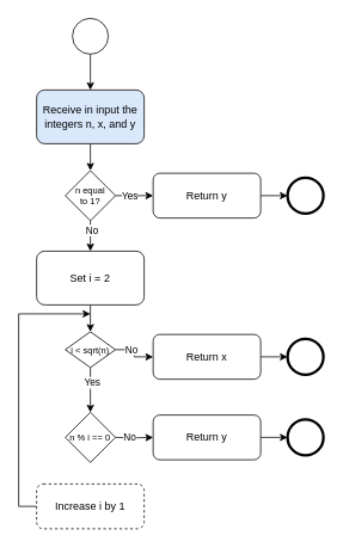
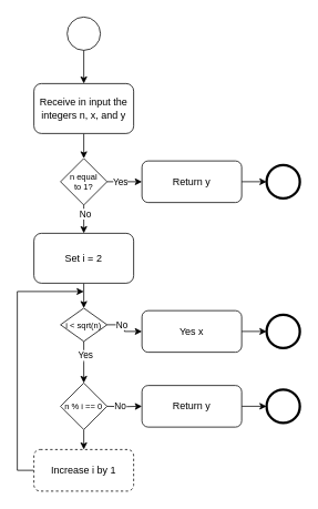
  <mxCell id="0" />
  <mxCell id="1" parent="0" />
  <mxCell id="2" value="" style="ellipse;whiteSpace=wrap;html=1;aspect=fixed;" parent="1" vertex="1"><mxGeometry x="80" y="20" width="40" height="40" as="geometry" /></mxCell>
  <mxCell id="3" value="" style="ellipse;whiteSpace=wrap;html=1;aspect=fixed;strokeWidth=3;" parent="1" vertex="1"><mxGeometry x="320" y="378" width="40" height="40" as="geometry" /></mxCell>
  <mxCell id="4" value="" style="endArrow=classic;html=1;rounded=0;exitX=0.5;exitY=1;exitDx=0;exitDy=0;entryX=0.5;entryY=0;entryDx=0;entryDy=0;" parent="1" source="2" target="7" edge="1"><mxGeometry width="50" height="50" relative="1" as="geometry"><mxPoint x="190" y="270" as="sourcePoint" /><mxPoint x="192" y="58" as="targetPoint" /></mxGeometry></mxCell>
  <mxCell id="5" style="edgeStyle=orthogonalEdgeStyle;rounded=0;orthogonalLoop=1;jettySize=auto;html=1;exitX=0.5;exitY=1;exitDx=0;exitDy=0;entryX=0.5;entryY=0;entryDx=0;entryDy=0;" edge="1" parent="1" target="12"><mxGeometry relative="1" as="geometry"><mxPoint x="100" y="340" as="sourcePoint" /></mxGeometry></mxCell>
  <mxCell id="6" style="edgeStyle=orthogonalEdgeStyle;rounded=0;orthogonalLoop=1;jettySize=auto;html=1;exitX=0.5;exitY=1;exitDx=0;exitDy=0;" edge="1" parent="1" source="7"><mxGeometry relative="1" as="geometry"><mxPoint x="100" y="190" as="targetPoint" /></mxGeometry></mxCell>
- <mxCell id="7" value="Receive in input the integers n, x, and y" style="rounded=1;whiteSpace=wrap;html=1;fillColor=#dae8fc;" vertex="1" parent="1"><mxGeometry x="40" y="100" width="120" height="60" as="geometry" /></mxCell>
+ <mxCell id="7" value="Receive in input the integers n, x, and y" style="rounded=1;whiteSpace=wrap;html=1;" vertex="1" parent="1"><mxGeometry x="40" y="100" width="120" height="60" as="geometry" /></mxCell>
  <mxCell id="8" style="edgeStyle=orthogonalEdgeStyle;rounded=0;orthogonalLoop=1;jettySize=auto;html=1;exitX=1;exitY=0.5;exitDx=0;exitDy=0;entryX=0;entryY=0.5;entryDx=0;entryDy=0;" edge="1" parent="1" source="12" target="14"><mxGeometry relative="1" as="geometry" /></mxCell>
  <mxCell id="9" value="No" style="edgeLabel;html=1;align=center;verticalAlign=middle;resizable=0;points=[];" vertex="1" connectable="0" parent="8"><mxGeometry x="-0.497" y="1" relative="1" as="geometry"><mxPoint x="4" as="offset" /></mxGeometry></mxCell>
  <mxCell id="10" style="edgeStyle=orthogonalEdgeStyle;rounded=0;orthogonalLoop=1;jettySize=auto;html=1;exitX=0.5;exitY=1;exitDx=0;exitDy=0;" edge="1" parent="1" source="12"><mxGeometry relative="1" as="geometry"><mxPoint x="100" y="460" as="targetPoint" /></mxGeometry></mxCell>
  <mxCell id="11" value="Yes" style="edgeLabel;html=1;align=center;verticalAlign=middle;resizable=0;points=[];" vertex="1" connectable="0" parent="10"><mxGeometry x="-0.384" y="1" relative="1" as="geometry"><mxPoint as="offset" /></mxGeometry></mxCell>
  <mxCell id="12" value="i &amp;lt; sqrt(n)" style="rhombus;whiteSpace=wrap;html=1;fontSize=10;" vertex="1" parent="1"><mxGeometry x="72" y="370" width="56" height="40" as="geometry" /></mxCell>
  <mxCell id="13" style="edgeStyle=orthogonalEdgeStyle;rounded=0;orthogonalLoop=1;jettySize=auto;html=1;exitX=1;exitY=0.5;exitDx=0;exitDy=0;entryX=0;entryY=0.5;entryDx=0;entryDy=0;" edge="1" parent="1" source="14" target="3"><mxGeometry relative="1" as="geometry" /></mxCell>
- <mxCell id="14" value="Return x" style="rounded=1;whiteSpace=wrap;html=1;" vertex="1" parent="1"><mxGeometry x="170" y="373" width="120" height="50" as="geometry" /></mxCell>
+ <mxCell id="14" value="Yes x" style="rounded=1;whiteSpace=wrap;html=1;" vertex="1" parent="1"><mxGeometry x="170" y="373" width="120" height="50" as="geometry" /></mxCell>
  <mxCell id="15" style="edgeStyle=orthogonalEdgeStyle;rounded=0;orthogonalLoop=1;jettySize=auto;html=1;exitX=0;exitY=0.5;exitDx=0;exitDy=0;" edge="1" parent="1" source="16"><mxGeometry relative="1" as="geometry"><mxPoint x="100" y="350" as="targetPoint" /><Array as="points"><mxPoint x="20" y="565" /><mxPoint x="20" y="350" /></Array></mxGeometry></mxCell>
  <mxCell id="16" value="Increase i by 1" style="rounded=1;whiteSpace=wrap;html=1;dashed=1;" vertex="1" parent="1"><mxGeometry x="40" y="540" width="120" height="50" as="geometry" /></mxCell>
  <mxCell id="17" value="Set i = 2" style="rounded=1;whiteSpace=wrap;html=1;" vertex="1" parent="1"><mxGeometry x="40" y="280" width="120" height="60" as="geometry" /></mxCell>
  <mxCell id="18" value="" style="ellipse;whiteSpace=wrap;html=1;aspect=fixed;strokeWidth=3;" vertex="1" parent="1"><mxGeometry x="320" y="198" width="40" height="40" as="geometry" /></mxCell>
  <mxCell id="19" style="edgeStyle=orthogonalEdgeStyle;rounded=0;orthogonalLoop=1;jettySize=auto;html=1;exitX=1;exitY=0.5;exitDx=0;exitDy=0;entryX=0;entryY=0.5;entryDx=0;entryDy=0;" edge="1" parent="1" source="23" target="25"><mxGeometry relative="1" as="geometry" /></mxCell>
  <mxCell id="20" value="Yes" style="edgeLabel;html=1;align=center;verticalAlign=middle;resizable=0;points=[];" vertex="1" connectable="0" parent="19"><mxGeometry x="-0.497" y="1" relative="1" as="geometry"><mxPoint x="4" as="offset" /></mxGeometry></mxCell>
  <mxCell id="21" style="edgeStyle=orthogonalEdgeStyle;rounded=0;orthogonalLoop=1;jettySize=auto;html=1;exitX=0.5;exitY=1;exitDx=0;exitDy=0;entryX=0.5;entryY=0;entryDx=0;entryDy=0;" edge="1" parent="1" source="23"><mxGeometry relative="1" as="geometry"><mxPoint x="100" y="280" as="targetPoint" /></mxGeometry></mxCell>
  <mxCell id="22" value="No" style="edgeLabel;html=1;align=center;verticalAlign=middle;resizable=0;points=[];" vertex="1" connectable="0" parent="21"><mxGeometry x="-0.384" y="1" relative="1" as="geometry"><mxPoint as="offset" /></mxGeometry></mxCell>
  <mxCell id="23" value="n equal&lt;div&gt;to 1?&lt;/div&gt;" style="rhombus;whiteSpace=wrap;html=1;fontSize=10;" vertex="1" parent="1"><mxGeometry x="72" y="190" width="56" height="56" as="geometry" /></mxCell>
  <mxCell id="24" style="edgeStyle=orthogonalEdgeStyle;rounded=0;orthogonalLoop=1;jettySize=auto;html=1;exitX=1;exitY=0.5;exitDx=0;exitDy=0;entryX=0;entryY=0.5;entryDx=0;entryDy=0;" edge="1" parent="1" source="25" target="18"><mxGeometry relative="1" as="geometry" /></mxCell>
  <mxCell id="25" value="Return y" style="rounded=1;whiteSpace=wrap;html=1;" vertex="1" parent="1"><mxGeometry x="170" y="193" width="120" height="50" as="geometry" /></mxCell>
+ <mxCell id="26" style="edgeStyle=orthogonalEdgeStyle;rounded=0;orthogonalLoop=1;jettySize=auto;html=1;exitX=0.5;exitY=1;exitDx=0;exitDy=0;entryX=0.5;entryY=0;entryDx=0;entryDy=0;" edge="1" parent="1" source="27" target="16"><mxGeometry relative="1" as="geometry" /></mxCell>
  <mxCell id="27" value="n % i == 0" style="rhombus;whiteSpace=wrap;html=1;fontSize=10;" vertex="1" parent="1"><mxGeometry x="72" y="460" width="56" height="56" as="geometry" /></mxCell>
  <mxCell id="28" value="" style="ellipse;whiteSpace=wrap;html=1;aspect=fixed;strokeWidth=3;" vertex="1" parent="1"><mxGeometry x="320" y="468" width="40" height="40" as="geometry" /></mxCell>
  <mxCell id="29" style="edgeStyle=orthogonalEdgeStyle;rounded=0;orthogonalLoop=1;jettySize=auto;html=1;exitX=1;exitY=0.5;exitDx=0;exitDy=0;entryX=0;entryY=0.5;entryDx=0;entryDy=0;" edge="1" parent="1" target="32"><mxGeometry relative="1" as="geometry"><mxPoint x="128" y="488" as="sourcePoint" /></mxGeometry></mxCell>
  <mxCell id="30" value="No" style="edgeLabel;html=1;align=center;verticalAlign=middle;resizable=0;points=[];" vertex="1" connectable="0" parent="29"><mxGeometry x="-0.497" y="1" relative="1" as="geometry"><mxPoint x="4" as="offset" /></mxGeometry></mxCell>
  <mxCell id="31" style="edgeStyle=orthogonalEdgeStyle;rounded=0;orthogonalLoop=1;jettySize=auto;html=1;exitX=1;exitY=0.5;exitDx=0;exitDy=0;entryX=0;entryY=0.5;entryDx=0;entryDy=0;" edge="1" parent="1" source="32" target="28"><mxGeometry relative="1" as="geometry" /></mxCell>
  <mxCell id="32" value="Return y" style="rounded=1;whiteSpace=wrap;html=1;" vertex="1" parent="1"><mxGeometry x="170" y="463" width="120" height="50" as="geometry" /></mxCell>
